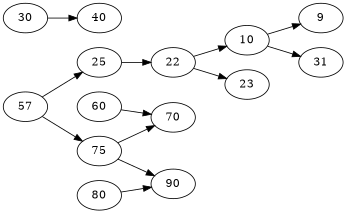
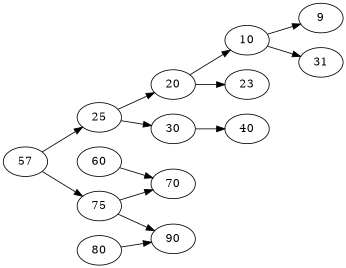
  digraph {
    rankdir=LR
    n1 [label=57]
    25
    75
-   20 [label=22]
+   20
    30
    70
    90
    10
    23
    40
    9
    n12 [label=31]
    80
    60
    n1 -> 25
    n1 -> 75
    25 -> 20
+   25 -> 30
    75 -> 70
    75 -> 90
    20 -> 10
    20 -> 23
    30 -> 40
    10 -> 9
    10 -> n12
    80 -> 90
    60 -> 70
  }
